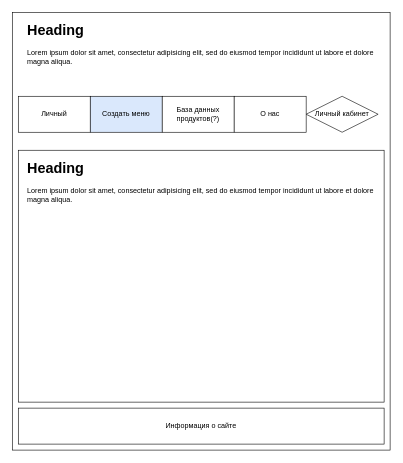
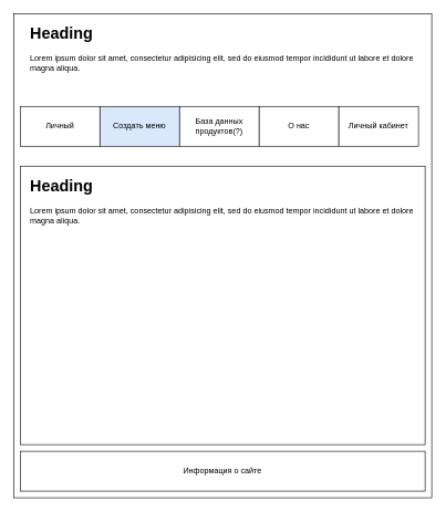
  <mxCell id="0" />
  <mxCell id="1" parent="0" />
  <mxCell id="2" value="" style="rounded=0;whiteSpace=wrap;html=1;" parent="1" vertex="1"><mxGeometry x="20" y="20" width="630" height="730" as="geometry" /></mxCell>
  <mxCell id="3" value="Личный" style="rounded=0;whiteSpace=wrap;html=1;" parent="1" vertex="1"><mxGeometry x="30" y="160" width="120" height="60" as="geometry" /></mxCell>
  <mxCell id="4" value="Создать меню" style="rounded=0;whiteSpace=wrap;html=1;fillColor=#dae8fc;" parent="1" vertex="1"><mxGeometry x="150" y="160" width="120" height="60" as="geometry" /></mxCell>
  <mxCell id="5" value="База данных продуктов(?)" style="rounded=0;whiteSpace=wrap;html=1;" parent="1" vertex="1"><mxGeometry x="270" y="160" width="120" height="60" as="geometry" /></mxCell>
  <mxCell id="6" value="О нас" style="rounded=0;whiteSpace=wrap;html=1;" parent="1" vertex="1"><mxGeometry x="390" y="160" width="120" height="60" as="geometry" /></mxCell>
- <mxCell id="7" value="Личный кабинет" style="rhombus;whiteSpace=wrap;html=1;" parent="1" vertex="1"><mxGeometry x="510" y="160" width="120" height="60" as="geometry" /></mxCell>
+ <mxCell id="7" value="Личный кабинет" style="rounded=0;whiteSpace=wrap;html=1;" parent="1" vertex="1"><mxGeometry x="510" y="160" width="120" height="60" as="geometry" /></mxCell>
  <mxCell id="8" value="&lt;h1&gt;Heading&lt;/h1&gt;&lt;p&gt;Lorem ipsum dolor sit amet, consectetur adipisicing elit, sed do eiusmod tempor incididunt ut labore et dolore magna aliqua.&lt;/p&gt;" style="text;html=1;strokeColor=none;fillColor=none;spacing=5;spacingTop=-20;whiteSpace=wrap;overflow=hidden;rounded=0;" parent="1" vertex="1"><mxGeometry x="40" y="30" width="590" height="120" as="geometry" /></mxCell>
  <mxCell id="9" value="" style="rounded=0;whiteSpace=wrap;html=1;" parent="1" vertex="1"><mxGeometry x="30" y="250" width="610" height="420" as="geometry" /></mxCell>
  <mxCell id="10" value="&lt;h1&gt;Heading&lt;/h1&gt;&lt;p&gt;Lorem ipsum dolor sit amet, consectetur adipisicing elit, sed do eiusmod tempor incididunt ut labore et dolore magna aliqua.&lt;/p&gt;" style="text;html=1;strokeColor=none;fillColor=none;spacing=5;spacingTop=-20;whiteSpace=wrap;overflow=hidden;rounded=0;" parent="1" vertex="1"><mxGeometry x="40" y="260" width="590" height="430" as="geometry" /></mxCell>
  <mxCell id="11" value="&lt;div&gt;Информация о сайте&lt;/div&gt;" style="rounded=0;whiteSpace=wrap;html=1;" parent="1" vertex="1"><mxGeometry x="30" y="680" width="610" height="60" as="geometry" /></mxCell>
